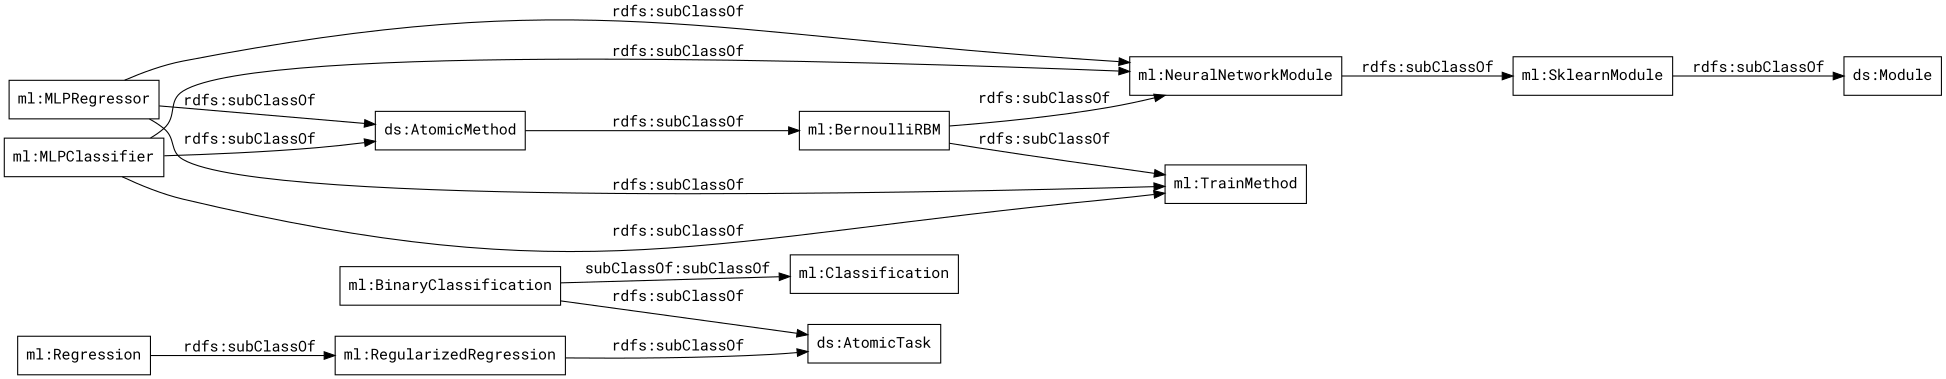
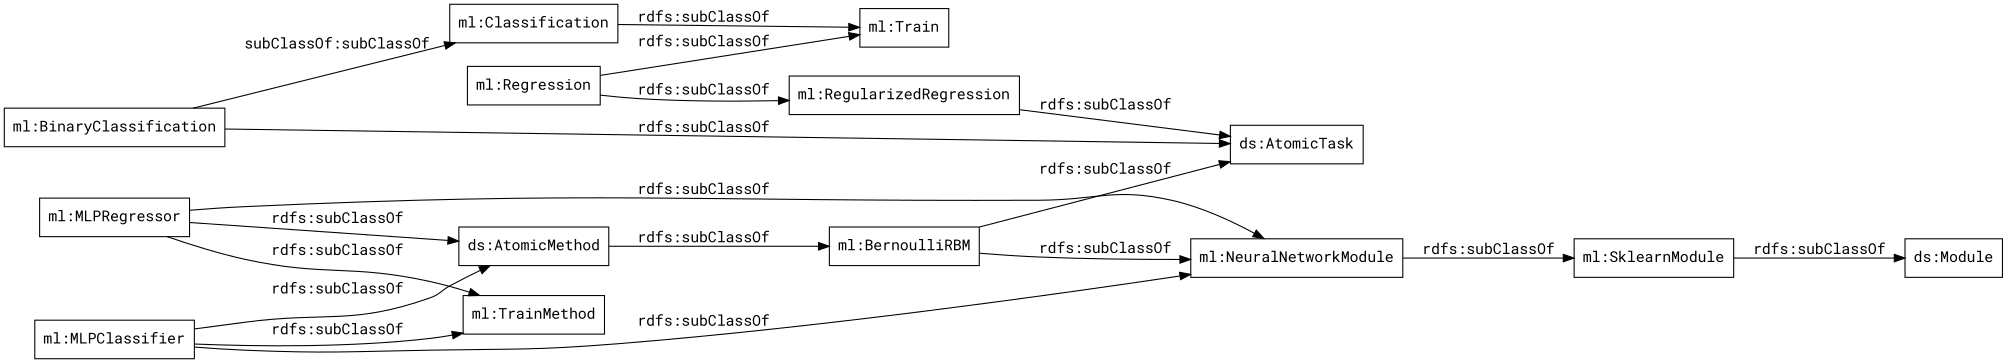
  digraph {
    fontname="Roboto Mono"
    rankdir=LR
    node [color=black fontname="Roboto Mono" shape=rectangle]
    edge [fontname="Roboto Mono"]
    "ml:BinaryClassification"
    "ml:Classification"
    "ds:AtomicTask"
+   "ml:Train"
    "ml:NeuralNetworkModule"
    "ml:SklearnModule"
    "ds:Module"
    "ml:MLPRegressor"
    "ml:TrainMethod"
    "ds:AtomicMethod"
    "ml:BernoulliRBM"
    "ml:MLPClassifier"
    "ml:Regression"
    "ml:RegularizedRegression"
    "ml:BinaryClassification" -> "ml:Classification" [label="subClassOf:subClassOf"]
    "ml:BinaryClassification" -> "ds:AtomicTask" [label="rdfs:subClassOf"]
+   "ml:Classification" -> "ml:Train" [label="rdfs:subClassOf"]
    "ml:NeuralNetworkModule" -> "ml:SklearnModule" [label="rdfs:subClassOf"]
    "ml:SklearnModule" -> "ds:Module" [label="rdfs:subClassOf"]
    "ml:MLPRegressor" -> "ml:NeuralNetworkModule" [label="rdfs:subClassOf"]
    "ml:MLPRegressor" -> "ml:TrainMethod" [label="rdfs:subClassOf"]
    "ml:MLPRegressor" -> "ds:AtomicMethod" [label="rdfs:subClassOf"]
    "ds:AtomicMethod" -> "ml:BernoulliRBM" [label="rdfs:subClassOf"]
    "ml:BernoulliRBM" -> "ml:NeuralNetworkModule" [label="rdfs:subClassOf"]
-   "ml:BernoulliRBM" -> "ml:TrainMethod" [label="rdfs:subClassOf"]
+   "ml:BernoulliRBM" -> "ds:AtomicTask" [label="rdfs:subClassOf"]
    "ml:MLPClassifier" -> "ml:NeuralNetworkModule" [label="rdfs:subClassOf"]
    "ml:MLPClassifier" -> "ml:TrainMethod" [label="rdfs:subClassOf"]
    "ml:MLPClassifier" -> "ds:AtomicMethod" [label="rdfs:subClassOf"]
+   "ml:Regression" -> "ml:Train" [label="rdfs:subClassOf"]
    "ml:Regression" -> "ml:RegularizedRegression" [label="rdfs:subClassOf"]
    "ml:RegularizedRegression" -> "ds:AtomicTask" [label="rdfs:subClassOf"]
  }
